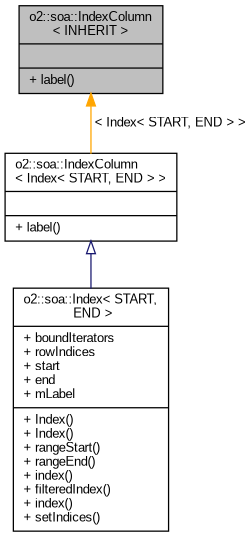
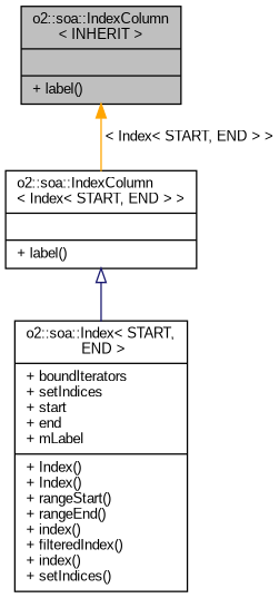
  digraph {
    fontname="Liberation Sans"
    node [color=black fontname="Liberation Sans" fontsize=10 shape=record]
    edge [dir=back fontname="Liberation Sans" fontsize=10 labelfontname=Helvetica labelfontsize=10 style=solid]
    n1 [fillcolor=grey75 fontcolor=black height=0.2 label="{o2::soa::IndexColumn\l\< INHERIT \>\n||+ label()\l}" style=filled width=0.4]
    n2 [height=0.2 label="{o2::soa::IndexColumn\l\< Index\< START, END \> \>\n||+ label()\l}" width=0.4]
-   n3 [height=0.2 label="{o2::soa::Index\< START,\l END \>\n|+ boundIterators\l+ rowIndices\l+ start\l+ end\l+ mLabel\l|+ Index()\l+ Index()\l+ rangeStart()\l+ rangeEnd()\l+ index()\l+ filteredIndex()\l+ index()\l+ setIndices()\l}" width=0.4]
+   n3 [height=0.2 label="{o2::soa::Index\< START,\l END \>\n|+ boundIterators\l+ setIndices\l+ start\l+ end\l+ mLabel\l|+ Index()\l+ Index()\l+ rangeStart()\l+ rangeEnd()\l+ index()\l+ filteredIndex()\l+ index()\l+ setIndices()\l}" width=0.4]
    n1 -> n2 [color=orange label=" \< Index\< START, END \> \>"]
    n2 -> n3 [arrowtail=onormal color=midnightblue]
  }
